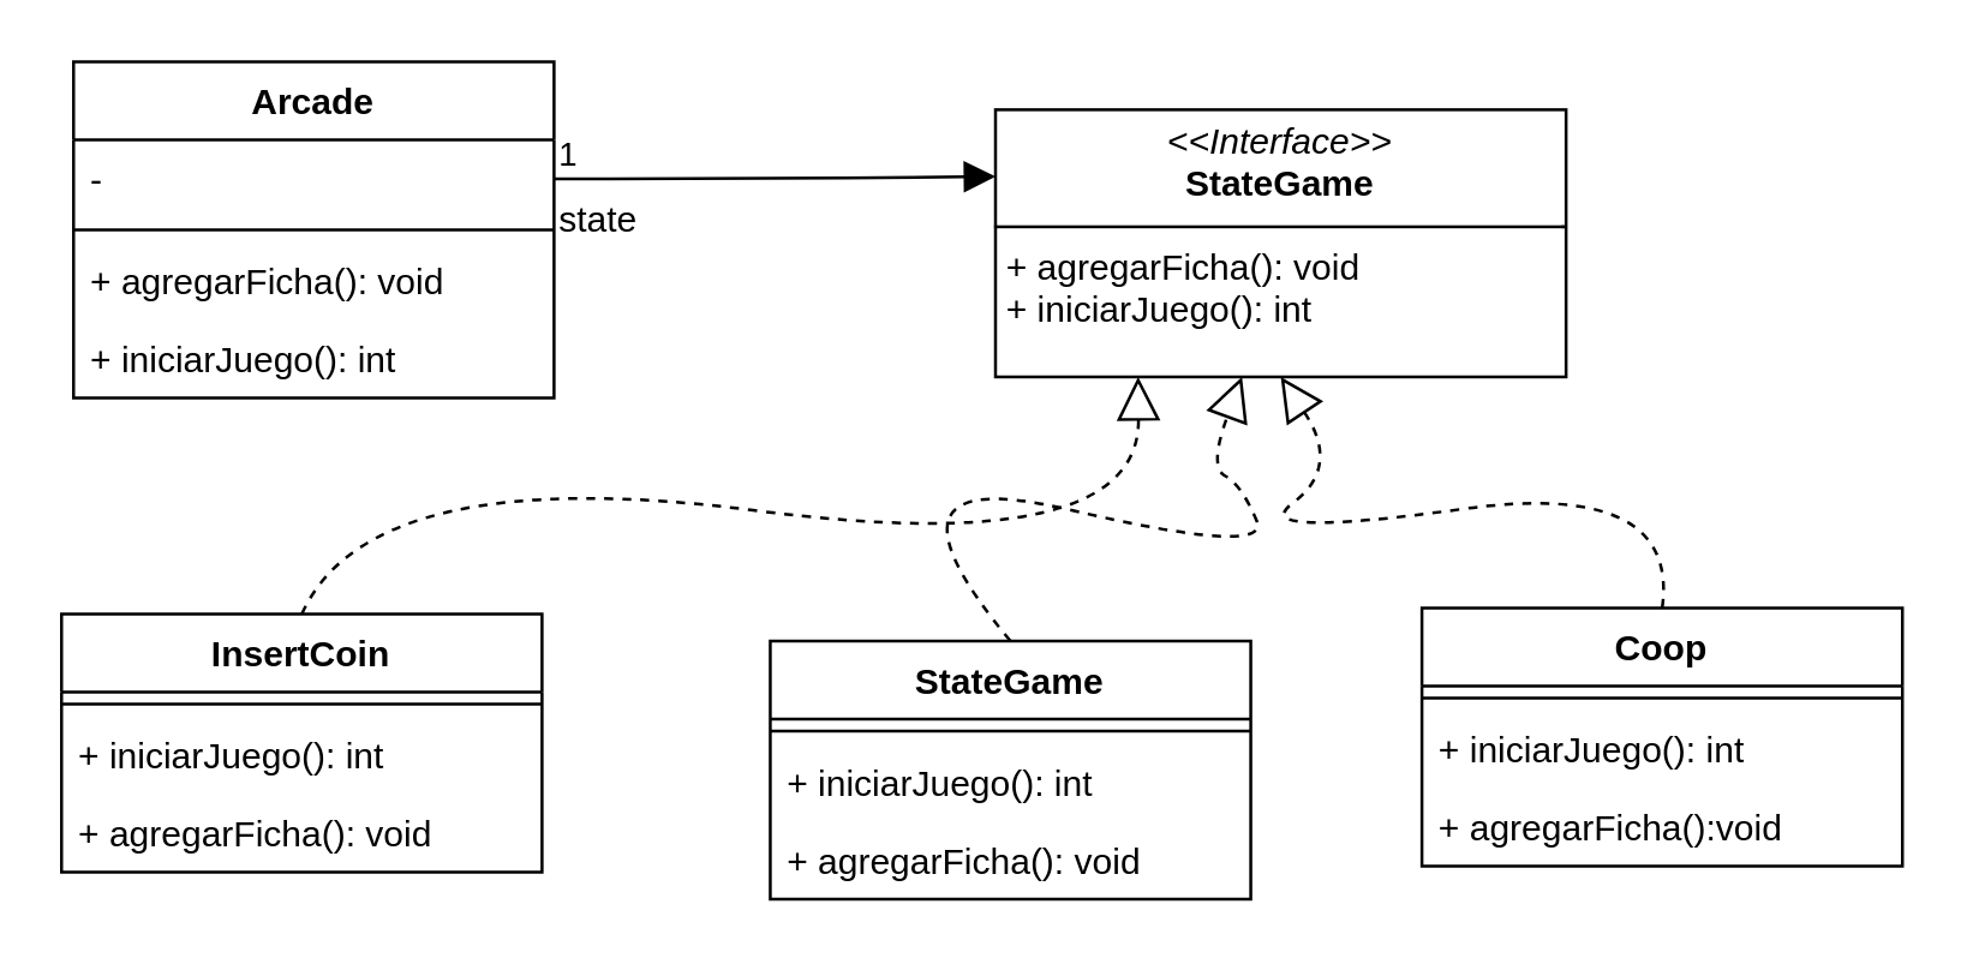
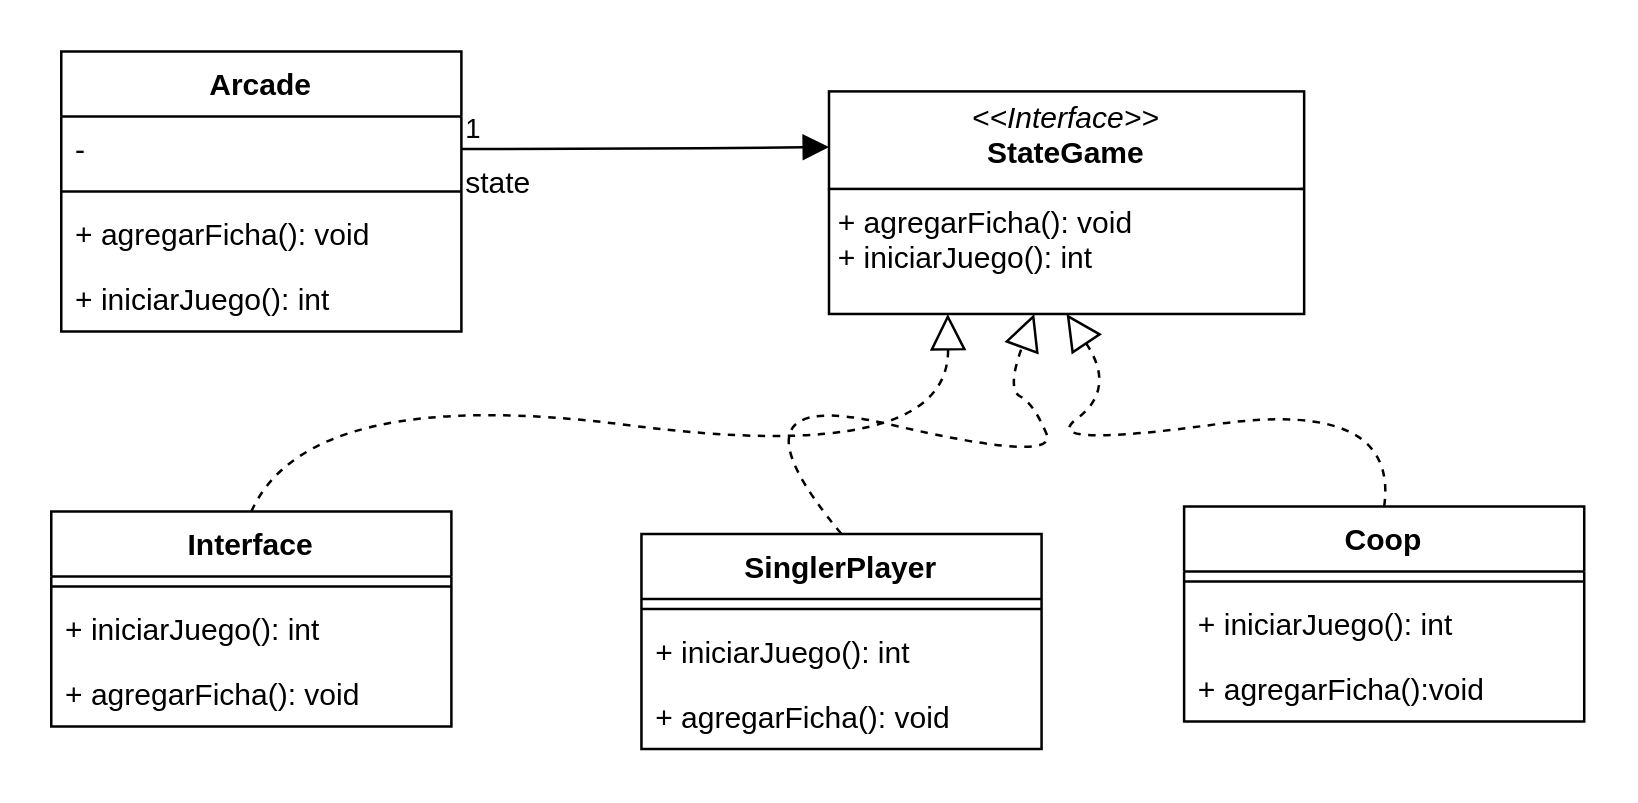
  <mxCell id="0" />
  <mxCell id="1" parent="0" />
  <mxCell id="2" value="Arcade" style="swimlane;fontStyle=1;align=center;verticalAlign=top;childLayout=stackLayout;horizontal=1;startSize=26;horizontalStack=0;resizeParent=1;resizeParentMax=0;resizeLast=0;collapsible=1;marginBottom=0;whiteSpace=wrap;html=1;" vertex="1" parent="1"><mxGeometry x="24" y="20" width="160" height="112" as="geometry" /></mxCell>
  <mxCell id="3" value="-" style="text;strokeColor=none;fillColor=none;align=left;verticalAlign=top;spacingLeft=4;spacingRight=4;overflow=hidden;rotatable=0;points=[[0,0.5],[1,0.5]];portConstraint=eastwest;whiteSpace=wrap;html=1;" vertex="1" parent="2"><mxGeometry y="26" width="160" height="26" as="geometry" /></mxCell>
  <mxCell id="4" value="" style="line;strokeWidth=1;fillColor=none;align=left;verticalAlign=middle;spacingTop=-1;spacingLeft=3;spacingRight=3;rotatable=0;labelPosition=right;points=[];portConstraint=eastwest;strokeColor=inherit;" vertex="1" parent="2"><mxGeometry y="52" width="160" height="8" as="geometry" /></mxCell>
  <mxCell id="5" value="+ agregarFicha(): void" style="text;strokeColor=none;fillColor=none;align=left;verticalAlign=top;spacingLeft=4;spacingRight=4;overflow=hidden;rotatable=0;points=[[0,0.5],[1,0.5]];portConstraint=eastwest;whiteSpace=wrap;html=1;" vertex="1" parent="2"><mxGeometry y="60" width="160" height="26" as="geometry" /></mxCell>
  <mxCell id="6" value="+ iniciarJuego(): int" style="text;strokeColor=none;fillColor=none;align=left;verticalAlign=top;spacingLeft=4;spacingRight=4;overflow=hidden;rotatable=0;points=[[0,0.5],[1,0.5]];portConstraint=eastwest;whiteSpace=wrap;html=1;" vertex="1" parent="2"><mxGeometry y="86" width="160" height="26" as="geometry" /></mxCell>
  <mxCell id="7" value="&lt;p style=&quot;margin:0px;margin-top:4px;text-align:center;&quot;&gt;&lt;i&gt;&amp;lt;&amp;lt;Interface&amp;gt;&amp;gt;&lt;/i&gt;&lt;br&gt;&lt;b&gt;StateGame&lt;/b&gt;&lt;/p&gt;&lt;hr size=&quot;1&quot; style=&quot;border-style:solid;&quot;&gt;&lt;p style=&quot;margin:0px;margin-left:4px;&quot;&gt;+ agregarFicha(): void&lt;br&gt;+ iniciarJuego(): int&lt;/p&gt;" style="verticalAlign=top;align=left;overflow=fill;html=1;whiteSpace=wrap;" vertex="1" parent="1"><mxGeometry x="331" y="36" width="190" height="89" as="geometry" /></mxCell>
- <mxCell id="8" value="StateGame" style="swimlane;fontStyle=1;align=center;verticalAlign=top;childLayout=stackLayout;horizontal=1;startSize=26;horizontalStack=0;resizeParent=1;resizeParentMax=0;resizeLast=0;collapsible=1;marginBottom=0;whiteSpace=wrap;html=1;" vertex="1" parent="1"><mxGeometry x="256" y="213" width="160" height="86" as="geometry" /></mxCell>
+ <mxCell id="8" value="SinglerPlayer" style="swimlane;fontStyle=1;align=center;verticalAlign=top;childLayout=stackLayout;horizontal=1;startSize=26;horizontalStack=0;resizeParent=1;resizeParentMax=0;resizeLast=0;collapsible=1;marginBottom=0;whiteSpace=wrap;html=1;" vertex="1" parent="1"><mxGeometry x="256" y="213" width="160" height="86" as="geometry" /></mxCell>
  <mxCell id="9" value="" style="line;strokeWidth=1;fillColor=none;align=left;verticalAlign=middle;spacingTop=-1;spacingLeft=3;spacingRight=3;rotatable=0;labelPosition=right;points=[];portConstraint=eastwest;strokeColor=inherit;" vertex="1" parent="8"><mxGeometry y="26" width="160" height="8" as="geometry" /></mxCell>
  <mxCell id="10" value="+ iniciarJuego(): int" style="text;strokeColor=none;fillColor=none;align=left;verticalAlign=top;spacingLeft=4;spacingRight=4;overflow=hidden;rotatable=0;points=[[0,0.5],[1,0.5]];portConstraint=eastwest;whiteSpace=wrap;html=1;" vertex="1" parent="8"><mxGeometry y="34" width="160" height="26" as="geometry" /></mxCell>
  <mxCell id="11" value="+ agregarFicha(): void" style="text;strokeColor=none;fillColor=none;align=left;verticalAlign=top;spacingLeft=4;spacingRight=4;overflow=hidden;rotatable=0;points=[[0,0.5],[1,0.5]];portConstraint=eastwest;whiteSpace=wrap;html=1;" vertex="1" parent="8"><mxGeometry y="60" width="160" height="26" as="geometry" /></mxCell>
  <mxCell id="12" value="Coop" style="swimlane;fontStyle=1;align=center;verticalAlign=top;childLayout=stackLayout;horizontal=1;startSize=26;horizontalStack=0;resizeParent=1;resizeParentMax=0;resizeLast=0;collapsible=1;marginBottom=0;whiteSpace=wrap;html=1;" vertex="1" parent="1"><mxGeometry x="473" y="202" width="160" height="86" as="geometry" /></mxCell>
  <mxCell id="13" value="" style="line;strokeWidth=1;fillColor=none;align=left;verticalAlign=middle;spacingTop=-1;spacingLeft=3;spacingRight=3;rotatable=0;labelPosition=right;points=[];portConstraint=eastwest;strokeColor=inherit;" vertex="1" parent="12"><mxGeometry y="26" width="160" height="8" as="geometry" /></mxCell>
  <mxCell id="14" value="+ iniciarJuego(): int" style="text;strokeColor=none;fillColor=none;align=left;verticalAlign=top;spacingLeft=4;spacingRight=4;overflow=hidden;rotatable=0;points=[[0,0.5],[1,0.5]];portConstraint=eastwest;whiteSpace=wrap;html=1;" vertex="1" parent="12"><mxGeometry y="34" width="160" height="26" as="geometry" /></mxCell>
  <mxCell id="15" value="+ agregarFicha():void" style="text;strokeColor=none;fillColor=none;align=left;verticalAlign=top;spacingLeft=4;spacingRight=4;overflow=hidden;rotatable=0;points=[[0,0.5],[1,0.5]];portConstraint=eastwest;whiteSpace=wrap;html=1;" vertex="1" parent="12"><mxGeometry y="60" width="160" height="26" as="geometry" /></mxCell>
  <mxCell id="16" value="" style="endArrow=block;dashed=1;endFill=0;endSize=12;html=1;rounded=0;fontSize=12;curved=1;exitX=0.5;exitY=0;exitDx=0;exitDy=0;entryX=0.432;entryY=1;entryDx=0;entryDy=0;entryPerimeter=0;" edge="1" parent="1" source="8" target="7"><mxGeometry width="160" relative="1" as="geometry"><mxPoint x="206" y="224" as="sourcePoint" /><mxPoint x="366" y="224" as="targetPoint" /><Array as="points"><mxPoint x="286" y="153" /><mxPoint x="423" y="185" /><mxPoint x="413" y="161" /><mxPoint x="402" y="155" /></Array></mxGeometry></mxCell>
  <mxCell id="17" value="" style="endArrow=block;dashed=1;endFill=0;endSize=12;html=1;rounded=0;fontSize=12;curved=1;exitX=0.5;exitY=0;exitDx=0;exitDy=0;entryX=0.5;entryY=1;entryDx=0;entryDy=0;" edge="1" parent="1" source="12" target="7"><mxGeometry width="160" relative="1" as="geometry"><mxPoint x="206" y="224" as="sourcePoint" /><mxPoint x="366" y="224" as="targetPoint" /><Array as="points"><mxPoint x="559" y="159" /><mxPoint x="414" y="179" /><mxPoint x="446" y="155" /></Array></mxGeometry></mxCell>
  <mxCell id="18" value="state" style="endArrow=block;endFill=1;html=1;edgeStyle=orthogonalEdgeStyle;align=left;verticalAlign=top;rounded=0;fontSize=12;startSize=8;endSize=8;curved=1;exitX=1;exitY=0.5;exitDx=0;exitDy=0;entryX=0;entryY=0.25;entryDx=0;entryDy=0;" edge="1" parent="1" source="3" target="7"><mxGeometry x="-1" relative="1" as="geometry"><mxPoint x="206" y="224" as="sourcePoint" /><mxPoint x="366" y="224" as="targetPoint" /></mxGeometry></mxCell>
  <mxCell id="19" value="1" style="edgeLabel;resizable=0;html=1;align=left;verticalAlign=bottom;" connectable="0" vertex="1" parent="18"><mxGeometry x="-1" relative="1" as="geometry" /></mxCell>
- <mxCell id="20" value="InsertCoin" style="swimlane;fontStyle=1;align=center;verticalAlign=top;childLayout=stackLayout;horizontal=1;startSize=26;horizontalStack=0;resizeParent=1;resizeParentMax=0;resizeLast=0;collapsible=1;marginBottom=0;whiteSpace=wrap;html=1;" vertex="1" parent="1"><mxGeometry x="20" y="204" width="160" height="86" as="geometry" /></mxCell>
+ <mxCell id="20" value="Interface" style="swimlane;fontStyle=1;align=center;verticalAlign=top;childLayout=stackLayout;horizontal=1;startSize=26;horizontalStack=0;resizeParent=1;resizeParentMax=0;resizeLast=0;collapsible=1;marginBottom=0;whiteSpace=wrap;html=1;" vertex="1" parent="1"><mxGeometry x="20" y="204" width="160" height="86" as="geometry" /></mxCell>
  <mxCell id="21" value="" style="line;strokeWidth=1;fillColor=none;align=left;verticalAlign=middle;spacingTop=-1;spacingLeft=3;spacingRight=3;rotatable=0;labelPosition=right;points=[];portConstraint=eastwest;strokeColor=inherit;" vertex="1" parent="20"><mxGeometry y="26" width="160" height="8" as="geometry" /></mxCell>
  <mxCell id="22" value="+ iniciarJuego(): int" style="text;strokeColor=none;fillColor=none;align=left;verticalAlign=top;spacingLeft=4;spacingRight=4;overflow=hidden;rotatable=0;points=[[0,0.5],[1,0.5]];portConstraint=eastwest;whiteSpace=wrap;html=1;" vertex="1" parent="20"><mxGeometry y="34" width="160" height="26" as="geometry" /></mxCell>
  <mxCell id="23" value="+ agregarFicha(): void" style="text;strokeColor=none;fillColor=none;align=left;verticalAlign=top;spacingLeft=4;spacingRight=4;overflow=hidden;rotatable=0;points=[[0,0.5],[1,0.5]];portConstraint=eastwest;whiteSpace=wrap;html=1;" vertex="1" parent="20"><mxGeometry y="60" width="160" height="26" as="geometry" /></mxCell>
  <mxCell id="24" value="" style="endArrow=block;dashed=1;endFill=0;endSize=12;html=1;rounded=0;fontSize=12;curved=1;exitX=0.5;exitY=0;exitDx=0;exitDy=0;entryX=0.25;entryY=1;entryDx=0;entryDy=0;" edge="1" parent="1" source="20" target="7"><mxGeometry width="160" relative="1" as="geometry"><mxPoint x="52.5" y="208" as="sourcePoint" /><mxPoint x="331" y="129" as="targetPoint" /><Array as="points"><mxPoint x="123" y="153" /><mxPoint x="379" y="186" /></Array></mxGeometry></mxCell>
